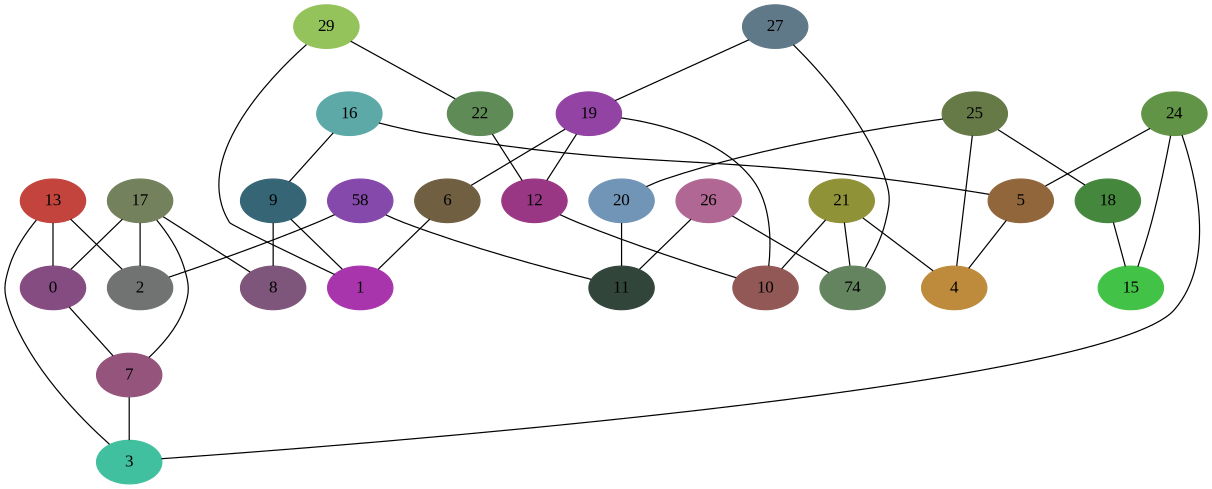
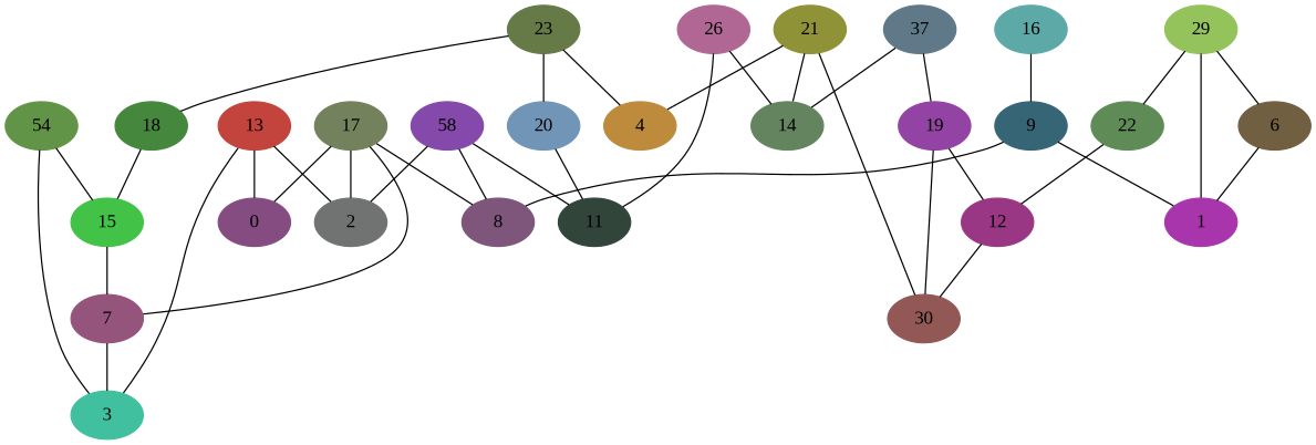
  graph {
    fontname="Liberation Serif"
    node [fontname="Liberation Serif" style=filled]
    edge [fontname="Liberation Serif"]
    0 [color="#854C82"]
    1 [color="#A935AD"]
    2 [color="#717373"]
    3 [color="#41C09F"]
    4 [color="#BD8B3B"]
-   5 [color="#91663B"]
    6 [color="#715F42"]
    7 [color="#94547B"]
    8 [color="#7E557B"]
    9 [color="#366676"]
-   10 [color="#925855"]
+   10 [color="#925855" label=30]
    11 [color="#32453B"]
    12 [color="#9A3784"]
    13 [color="#C2443D"]
-   14 [color="#63845E" label=74]
+   14 [color="#63845E"]
    15 [color="#42C247"]
    16 [color="#5DA9A8"]
    17 [color="#73815D"]
    18 [color="#45873D"]
    19 [color="#9343A3"]
    20 [color="#7195B6"]
    21 [color="#909237"]
    22 [color="#5F8B57"]
-   24 [color="#629447"]
-   25 [color="#667A47"]
+   24 [color="#629447" label=54]
+   25 [color="#667A47" label=23]
    26 [color="#B16794"]
-   27 [color="#607989"]
+   27 [color="#607989" label=37]
    n28 [color="#8549AC" label=58]
    29 [color="#94C25B"]
-   5 -- 4
    6 -- 1
    7 -- 3
    9 -- 1
    9 -- 8
    12 -- 10
    13 -- 0
    13 -- 2
    13 -- 3
-   0 -- 7
-   16 -- 5
+   15 -- 7
    16 -- 9
    17 -- 0
    17 -- 2
    17 -- 7
    17 -- 8
    18 -- 15
    19 -- 10
    19 -- 12
    20 -- 11
    21 -- 4
    21 -- 10
    21 -- 14
    22 -- 12
    24 -- 3
-   24 -- 5
    24 -- 15
    25 -- 4
    25 -- 18
    25 -- 20
    26 -- 11
    26 -- 14
    27 -- 14
    27 -- 19
    n28 -- 2
+   n28 -- 8
    n28 -- 11
    29 -- 1
-   19 -- 6
+   29 -- 6
    29 -- 22
  }
